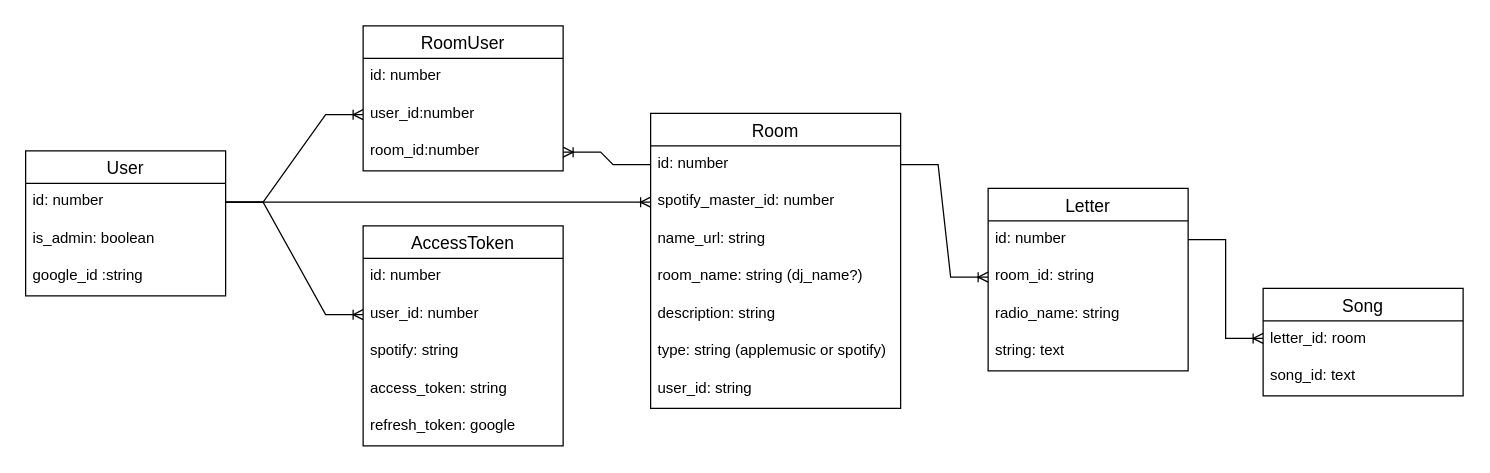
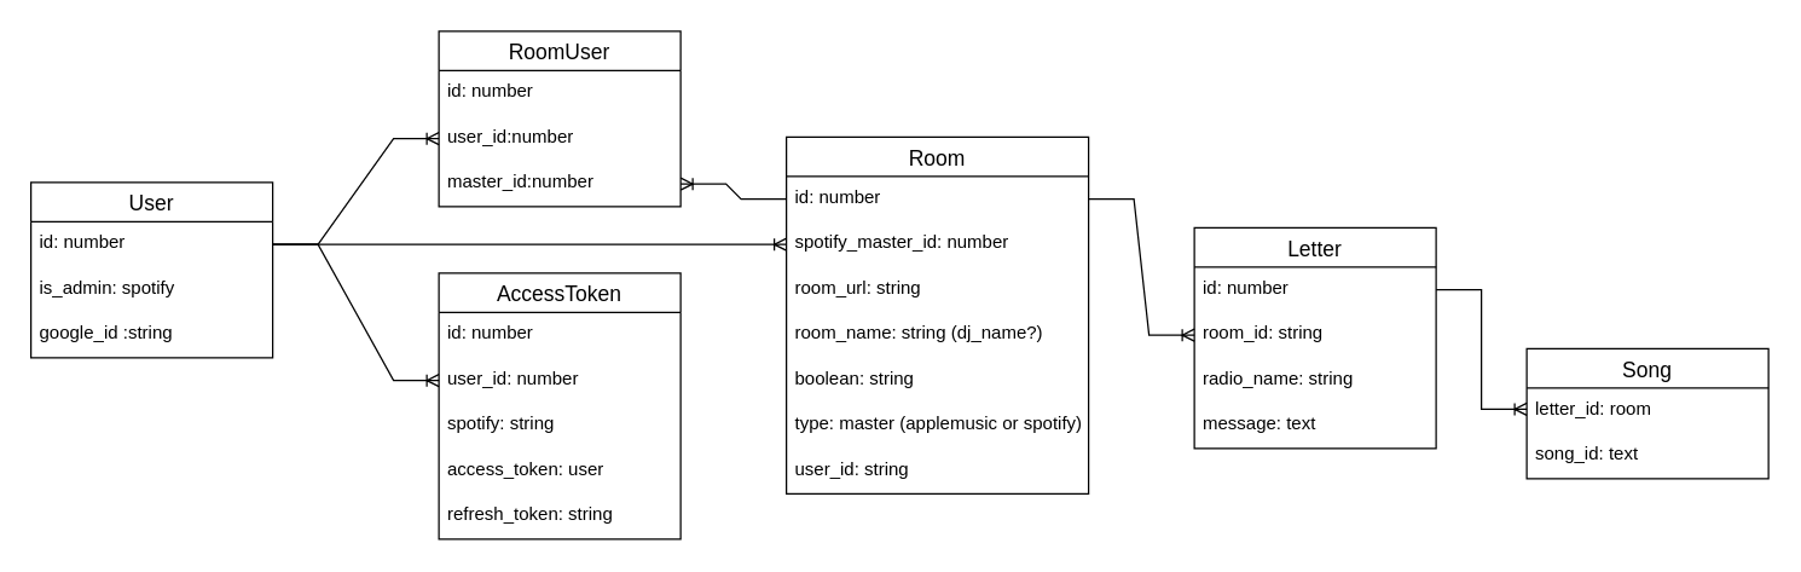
  <mxCell id="0" />
  <mxCell id="1" parent="0" />
  <mxCell id="2" value="User" style="swimlane;fontStyle=0;childLayout=stackLayout;horizontal=1;startSize=26;horizontalStack=0;resizeParent=1;resizeParentMax=0;resizeLast=0;collapsible=1;marginBottom=0;align=center;fontSize=14;fontFamily=Helvetica;" parent="1" vertex="1"><mxGeometry x="20" y="120" width="160" height="116" as="geometry" /></mxCell>
  <mxCell id="3" value="id: number" style="text;strokeColor=none;fillColor=none;spacingLeft=4;spacingRight=4;overflow=hidden;rotatable=0;points=[[0,0.5],[1,0.5]];portConstraint=eastwest;fontSize=12;fontFamily=Helvetica;" parent="2" vertex="1"><mxGeometry y="26" width="160" height="30" as="geometry" /></mxCell>
- <mxCell id="4" value="is_admin: boolean" style="text;strokeColor=none;fillColor=none;spacingLeft=4;spacingRight=4;overflow=hidden;rotatable=0;points=[[0,0.5],[1,0.5]];portConstraint=eastwest;fontSize=12;fontFamily=Helvetica;" parent="2" vertex="1"><mxGeometry y="56" width="160" height="30" as="geometry" /></mxCell>
+ <mxCell id="4" value="is_admin: spotify" style="text;strokeColor=none;fillColor=none;spacingLeft=4;spacingRight=4;overflow=hidden;rotatable=0;points=[[0,0.5],[1,0.5]];portConstraint=eastwest;fontSize=12;fontFamily=Helvetica;" parent="2" vertex="1"><mxGeometry y="56" width="160" height="30" as="geometry" /></mxCell>
  <mxCell id="5" value="google_id :string" style="text;strokeColor=none;fillColor=none;spacingLeft=4;spacingRight=4;overflow=hidden;rotatable=0;points=[[0,0.5],[1,0.5]];portConstraint=eastwest;fontSize=12;fontFamily=Helvetica;" parent="2" vertex="1"><mxGeometry y="86" width="160" height="30" as="geometry" /></mxCell>
  <mxCell id="6" value="Room" style="swimlane;fontStyle=0;childLayout=stackLayout;horizontal=1;startSize=26;horizontalStack=0;resizeParent=1;resizeParentMax=0;resizeLast=0;collapsible=1;marginBottom=0;align=center;fontSize=14;fontFamily=Helvetica;" parent="1" vertex="1"><mxGeometry x="520" y="90" width="200" height="236" as="geometry" /></mxCell>
  <mxCell id="7" value="id: number" style="text;strokeColor=none;fillColor=none;spacingLeft=4;spacingRight=4;overflow=hidden;rotatable=0;points=[[0,0.5],[1,0.5]];portConstraint=eastwest;fontSize=12;fontFamily=Helvetica;" parent="6" vertex="1"><mxGeometry y="26" width="200" height="30" as="geometry" /></mxCell>
  <mxCell id="8" value="spotify_master_id: number" style="text;strokeColor=none;fillColor=none;spacingLeft=4;spacingRight=4;overflow=hidden;rotatable=0;points=[[0,0.5],[1,0.5]];portConstraint=eastwest;fontSize=12;fontFamily=Helvetica;" parent="6" vertex="1"><mxGeometry y="56" width="200" height="30" as="geometry" /></mxCell>
- <mxCell id="9" value="name_url: string" style="text;strokeColor=none;fillColor=none;spacingLeft=4;spacingRight=4;overflow=hidden;rotatable=0;points=[[0,0.5],[1,0.5]];portConstraint=eastwest;fontSize=12;fontFamily=Helvetica;" parent="6" vertex="1"><mxGeometry y="86" width="200" height="30" as="geometry" /></mxCell>
+ <mxCell id="9" value="room_url: string" style="text;strokeColor=none;fillColor=none;spacingLeft=4;spacingRight=4;overflow=hidden;rotatable=0;points=[[0,0.5],[1,0.5]];portConstraint=eastwest;fontSize=12;fontFamily=Helvetica;" parent="6" vertex="1"><mxGeometry y="86" width="200" height="30" as="geometry" /></mxCell>
  <mxCell id="10" value="room_name: string (dj_name?)" style="text;strokeColor=none;fillColor=none;spacingLeft=4;spacingRight=4;overflow=hidden;rotatable=0;points=[[0,0.5],[1,0.5]];portConstraint=eastwest;fontSize=12;fontFamily=Helvetica;" parent="6" vertex="1"><mxGeometry y="116" width="200" height="30" as="geometry" /></mxCell>
- <mxCell id="11" value="description: string" style="text;strokeColor=none;fillColor=none;spacingLeft=4;spacingRight=4;overflow=hidden;rotatable=0;points=[[0,0.5],[1,0.5]];portConstraint=eastwest;fontSize=12;fontFamily=Helvetica;" parent="6" vertex="1"><mxGeometry y="146" width="200" height="30" as="geometry" /></mxCell>
- <mxCell id="12" value="type: string (applemusic or spotify)" style="text;strokeColor=none;fillColor=none;spacingLeft=4;spacingRight=4;overflow=hidden;rotatable=0;points=[[0,0.5],[1,0.5]];portConstraint=eastwest;fontSize=12;fontFamily=Helvetica;" parent="6" vertex="1"><mxGeometry y="176" width="200" height="30" as="geometry" /></mxCell>
+ <mxCell id="11" value="boolean: string" style="text;strokeColor=none;fillColor=none;spacingLeft=4;spacingRight=4;overflow=hidden;rotatable=0;points=[[0,0.5],[1,0.5]];portConstraint=eastwest;fontSize=12;fontFamily=Helvetica;" parent="6" vertex="1"><mxGeometry y="146" width="200" height="30" as="geometry" /></mxCell>
+ <mxCell id="12" value="type: master (applemusic or spotify)" style="text;strokeColor=none;fillColor=none;spacingLeft=4;spacingRight=4;overflow=hidden;rotatable=0;points=[[0,0.5],[1,0.5]];portConstraint=eastwest;fontSize=12;fontFamily=Helvetica;" parent="6" vertex="1"><mxGeometry y="176" width="200" height="30" as="geometry" /></mxCell>
  <mxCell id="13" value="user_id: string" style="text;strokeColor=none;fillColor=none;spacingLeft=4;spacingRight=4;overflow=hidden;rotatable=0;points=[[0,0.5],[1,0.5]];portConstraint=eastwest;fontSize=12;fontFamily=Helvetica;" parent="6" vertex="1"><mxGeometry y="206" width="200" height="30" as="geometry" /></mxCell>
  <mxCell id="14" value="Letter" style="swimlane;fontStyle=0;childLayout=stackLayout;horizontal=1;startSize=26;horizontalStack=0;resizeParent=1;resizeParentMax=0;resizeLast=0;collapsible=1;marginBottom=0;align=center;fontSize=14;fontFamily=Helvetica;" parent="1" vertex="1"><mxGeometry x="790" y="150" width="160" height="146" as="geometry" /></mxCell>
  <mxCell id="15" value="id: number" style="text;strokeColor=none;fillColor=none;spacingLeft=4;spacingRight=4;overflow=hidden;rotatable=0;points=[[0,0.5],[1,0.5]];portConstraint=eastwest;fontSize=12;fontFamily=Helvetica;" parent="14" vertex="1"><mxGeometry y="26" width="160" height="30" as="geometry" /></mxCell>
  <mxCell id="16" value="room_id: string" style="text;strokeColor=none;fillColor=none;spacingLeft=4;spacingRight=4;overflow=hidden;rotatable=0;points=[[0,0.5],[1,0.5]];portConstraint=eastwest;fontSize=12;fontFamily=Helvetica;" parent="14" vertex="1"><mxGeometry y="56" width="160" height="30" as="geometry" /></mxCell>
  <mxCell id="17" value="radio_name: string" style="text;strokeColor=none;fillColor=none;spacingLeft=4;spacingRight=4;overflow=hidden;rotatable=0;points=[[0,0.5],[1,0.5]];portConstraint=eastwest;fontSize=12;fontFamily=Helvetica;" parent="14" vertex="1"><mxGeometry y="86" width="160" height="30" as="geometry" /></mxCell>
- <mxCell id="18" value="string: text" style="text;strokeColor=none;fillColor=none;spacingLeft=4;spacingRight=4;overflow=hidden;rotatable=0;points=[[0,0.5],[1,0.5]];portConstraint=eastwest;fontSize=12;fontFamily=Helvetica;" parent="14" vertex="1"><mxGeometry y="116" width="160" height="30" as="geometry" /></mxCell>
+ <mxCell id="18" value="message: text" style="text;strokeColor=none;fillColor=none;spacingLeft=4;spacingRight=4;overflow=hidden;rotatable=0;points=[[0,0.5],[1,0.5]];portConstraint=eastwest;fontSize=12;fontFamily=Helvetica;" parent="14" vertex="1"><mxGeometry y="116" width="160" height="30" as="geometry" /></mxCell>
  <mxCell id="19" value="" style="edgeStyle=entityRelationEdgeStyle;fontSize=12;html=1;endArrow=ERoneToMany;rounded=0;fontFamily=Helvetica;" parent="1" source="7" target="16" edge="1"><mxGeometry width="100" height="100" relative="1" as="geometry"><mxPoint x="610" y="260" as="sourcePoint" /><mxPoint x="710" y="160" as="targetPoint" /></mxGeometry></mxCell>
  <mxCell id="20" value="Song" style="swimlane;fontStyle=0;childLayout=stackLayout;horizontal=1;startSize=26;horizontalStack=0;resizeParent=1;resizeParentMax=0;resizeLast=0;collapsible=1;marginBottom=0;align=center;fontSize=14;fontFamily=Helvetica;" parent="1" vertex="1"><mxGeometry x="1010" y="230" width="160" height="86" as="geometry" /></mxCell>
  <mxCell id="21" value="letter_id: room" style="text;strokeColor=none;fillColor=none;spacingLeft=4;spacingRight=4;overflow=hidden;rotatable=0;points=[[0,0.5],[1,0.5]];portConstraint=eastwest;fontSize=12;fontFamily=Helvetica;" parent="20" vertex="1"><mxGeometry y="26" width="160" height="30" as="geometry" /></mxCell>
  <mxCell id="22" value="song_id: text" style="text;strokeColor=none;fillColor=none;spacingLeft=4;spacingRight=4;overflow=hidden;rotatable=0;points=[[0,0.5],[1,0.5]];portConstraint=eastwest;fontSize=12;fontFamily=Helvetica;" parent="20" vertex="1"><mxGeometry y="56" width="160" height="30" as="geometry" /></mxCell>
  <mxCell id="23" value="" style="edgeStyle=entityRelationEdgeStyle;fontSize=12;html=1;endArrow=ERoneToMany;rounded=0;fontFamily=Helvetica;exitX=1;exitY=0.5;exitDx=0;exitDy=0;" parent="1" source="15" edge="1"><mxGeometry width="100" height="100" relative="1" as="geometry"><mxPoint x="970" y="250" as="sourcePoint" /><mxPoint x="1010" y="270" as="targetPoint" /></mxGeometry></mxCell>
  <mxCell id="24" value="RoomUser" style="swimlane;fontStyle=0;childLayout=stackLayout;horizontal=1;startSize=26;horizontalStack=0;resizeParent=1;resizeParentMax=0;resizeLast=0;collapsible=1;marginBottom=0;align=center;fontSize=14;fontFamily=Helvetica;" parent="1" vertex="1"><mxGeometry x="290" y="20" width="160" height="116" as="geometry" /></mxCell>
  <mxCell id="25" value="id: number" style="text;strokeColor=none;fillColor=none;spacingLeft=4;spacingRight=4;overflow=hidden;rotatable=0;points=[[0,0.5],[1,0.5]];portConstraint=eastwest;fontSize=12;fontFamily=Helvetica;" parent="24" vertex="1"><mxGeometry y="26" width="160" height="30" as="geometry" /></mxCell>
  <mxCell id="26" value="user_id:number" style="text;strokeColor=none;fillColor=none;spacingLeft=4;spacingRight=4;overflow=hidden;rotatable=0;points=[[0,0.5],[1,0.5]];portConstraint=eastwest;fontSize=12;fontFamily=Helvetica;" parent="24" vertex="1"><mxGeometry y="56" width="160" height="30" as="geometry" /></mxCell>
- <mxCell id="27" value="room_id:number" style="text;strokeColor=none;fillColor=none;spacingLeft=4;spacingRight=4;overflow=hidden;rotatable=0;points=[[0,0.5],[1,0.5]];portConstraint=eastwest;fontSize=12;fontFamily=Helvetica;" parent="24" vertex="1"><mxGeometry y="86" width="160" height="30" as="geometry" /></mxCell>
+ <mxCell id="27" value="master_id:number" style="text;strokeColor=none;fillColor=none;spacingLeft=4;spacingRight=4;overflow=hidden;rotatable=0;points=[[0,0.5],[1,0.5]];portConstraint=eastwest;fontSize=12;fontFamily=Helvetica;" parent="24" vertex="1"><mxGeometry y="86" width="160" height="30" as="geometry" /></mxCell>
  <mxCell id="28" value="AccessToken" style="swimlane;fontStyle=0;childLayout=stackLayout;horizontal=1;startSize=26;horizontalStack=0;resizeParent=1;resizeParentMax=0;resizeLast=0;collapsible=1;marginBottom=0;align=center;fontSize=14;fontFamily=Helvetica;" parent="1" vertex="1"><mxGeometry x="290" y="180" width="160" height="176" as="geometry" /></mxCell>
  <mxCell id="29" value="id: number" style="text;strokeColor=none;fillColor=none;spacingLeft=4;spacingRight=4;overflow=hidden;rotatable=0;points=[[0,0.5],[1,0.5]];portConstraint=eastwest;fontSize=12;fontFamily=Helvetica;" parent="28" vertex="1"><mxGeometry y="26" width="160" height="30" as="geometry" /></mxCell>
  <mxCell id="30" value="user_id: number" style="text;strokeColor=none;fillColor=none;spacingLeft=4;spacingRight=4;overflow=hidden;rotatable=0;points=[[0,0.5],[1,0.5]];portConstraint=eastwest;fontSize=12;fontFamily=Helvetica;" parent="28" vertex="1"><mxGeometry y="56" width="160" height="30" as="geometry" /></mxCell>
  <mxCell id="31" value="spotify: string" style="text;strokeColor=none;fillColor=none;spacingLeft=4;spacingRight=4;overflow=hidden;rotatable=0;points=[[0,0.5],[1,0.5]];portConstraint=eastwest;fontSize=12;fontFamily=Helvetica;" parent="28" vertex="1"><mxGeometry y="86" width="160" height="30" as="geometry" /></mxCell>
- <mxCell id="32" value="access_token: string" style="text;strokeColor=none;fillColor=none;spacingLeft=4;spacingRight=4;overflow=hidden;rotatable=0;points=[[0,0.5],[1,0.5]];portConstraint=eastwest;fontSize=12;fontFamily=Helvetica;" parent="28" vertex="1"><mxGeometry y="116" width="160" height="30" as="geometry" /></mxCell>
- <mxCell id="33" value="refresh_token: google" style="text;strokeColor=none;fillColor=none;spacingLeft=4;spacingRight=4;overflow=hidden;rotatable=0;points=[[0,0.5],[1,0.5]];portConstraint=eastwest;fontSize=12;fontFamily=Helvetica;" parent="28" vertex="1"><mxGeometry y="146" width="160" height="30" as="geometry" /></mxCell>
+ <mxCell id="32" value="access_token: user" style="text;strokeColor=none;fillColor=none;spacingLeft=4;spacingRight=4;overflow=hidden;rotatable=0;points=[[0,0.5],[1,0.5]];portConstraint=eastwest;fontSize=12;fontFamily=Helvetica;" parent="28" vertex="1"><mxGeometry y="116" width="160" height="30" as="geometry" /></mxCell>
+ <mxCell id="33" value="refresh_token: string" style="text;strokeColor=none;fillColor=none;spacingLeft=4;spacingRight=4;overflow=hidden;rotatable=0;points=[[0,0.5],[1,0.5]];portConstraint=eastwest;fontSize=12;fontFamily=Helvetica;" parent="28" vertex="1"><mxGeometry y="146" width="160" height="30" as="geometry" /></mxCell>
  <mxCell id="34" value="" style="edgeStyle=entityRelationEdgeStyle;fontSize=12;html=1;endArrow=ERoneToMany;rounded=0;exitX=1;exitY=0.5;exitDx=0;exitDy=0;" parent="1" source="3" target="26" edge="1"><mxGeometry width="100" height="100" relative="1" as="geometry"><mxPoint x="550" y="420" as="sourcePoint" /><mxPoint x="650" y="320" as="targetPoint" /></mxGeometry></mxCell>
  <mxCell id="35" value="" style="edgeStyle=entityRelationEdgeStyle;fontSize=12;html=1;endArrow=ERoneToMany;rounded=0;exitX=0;exitY=0.5;exitDx=0;exitDy=0;" parent="1" source="7" target="27" edge="1"><mxGeometry width="100" height="100" relative="1" as="geometry"><mxPoint x="480" y="210" as="sourcePoint" /><mxPoint x="430" y="290" as="targetPoint" /></mxGeometry></mxCell>
  <mxCell id="36" value="" style="edgeStyle=entityRelationEdgeStyle;fontSize=12;html=1;endArrow=ERoneToMany;rounded=0;" parent="1" source="3" target="8" edge="1"><mxGeometry width="100" height="100" relative="1" as="geometry"><mxPoint x="550" y="420" as="sourcePoint" /><mxPoint x="650" y="320" as="targetPoint" /></mxGeometry></mxCell>
  <mxCell id="37" value="" style="edgeStyle=entityRelationEdgeStyle;fontSize=12;html=1;endArrow=ERoneToMany;rounded=0;" parent="1" source="3" target="30" edge="1"><mxGeometry width="100" height="100" relative="1" as="geometry"><mxPoint x="540" y="330" as="sourcePoint" /><mxPoint x="640" y="230" as="targetPoint" /></mxGeometry></mxCell>
